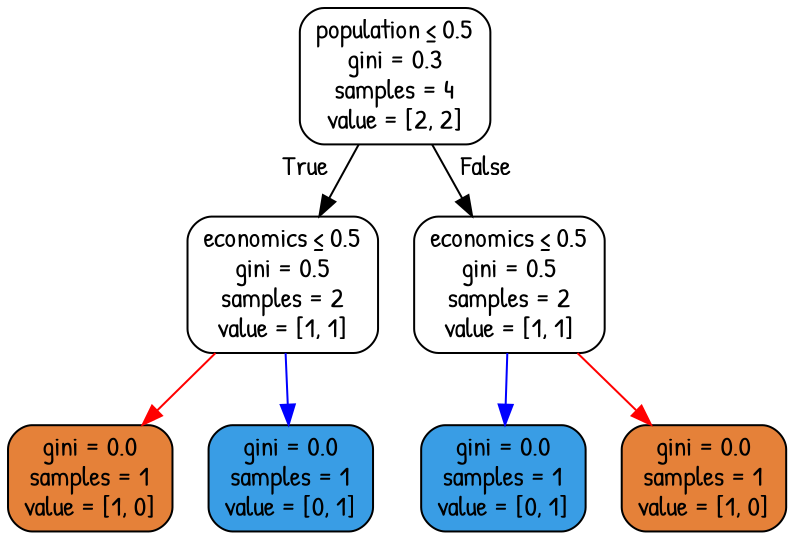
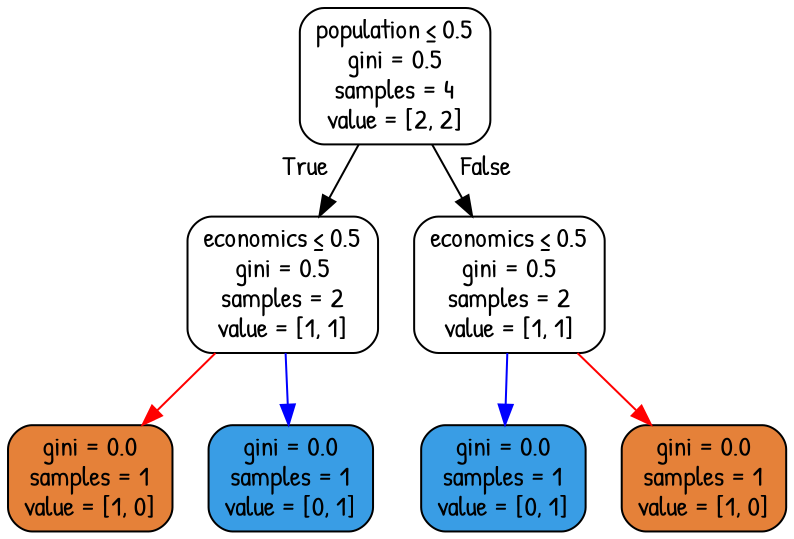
  digraph {
    fontname="Patrick Hand"
    node [color=black fillcolor="#ffffff" fontname="Patrick Hand" shape=box style="filled, rounded"]
    edge [fontname="Patrick Hand" color=black]
-   n1 [label=<population &le; 0.5<br/>gini = 0.3<br/>samples = 4<br/>value = [2, 2]>]
+   n1 [label=<population &le; 0.5<br/>gini = 0.5<br/>samples = 4<br/>value = [2, 2]>]
    n2 [label=<economics &le; 0.5<br/>gini = 0.5<br/>samples = 2<br/>value = [1, 1]>]
    n3 [label=<economics &le; 0.5<br/>gini = 0.5<br/>samples = 2<br/>value = [1, 1]>]
    n4 [fillcolor="#e58139" label=<gini = 0.0<br/>samples = 1<br/>value = [1, 0]>]
    n5 [fillcolor="#399de5" label=<gini = 0.0<br/>samples = 1<br/>value = [0, 1]>]
    n6 [fillcolor="#399de5" label=<gini = 0.0<br/>samples = 1<br/>value = [0, 1]>]
    n7 [fillcolor="#e58139" label=<gini = 0.0<br/>samples = 1<br/>value = [1, 0]>]
    n1 -> n2 [headlabel=True labelangle=45 labeldistance=2.5]
    n1 -> n3 [headlabel=False labelangle=-45 labeldistance=2.5]
    n2 -> n4 [color=red]
    n2 -> n5 [color=blue]
    n3 -> n6 [color=blue]
    n3 -> n7 [color=red]
  }
